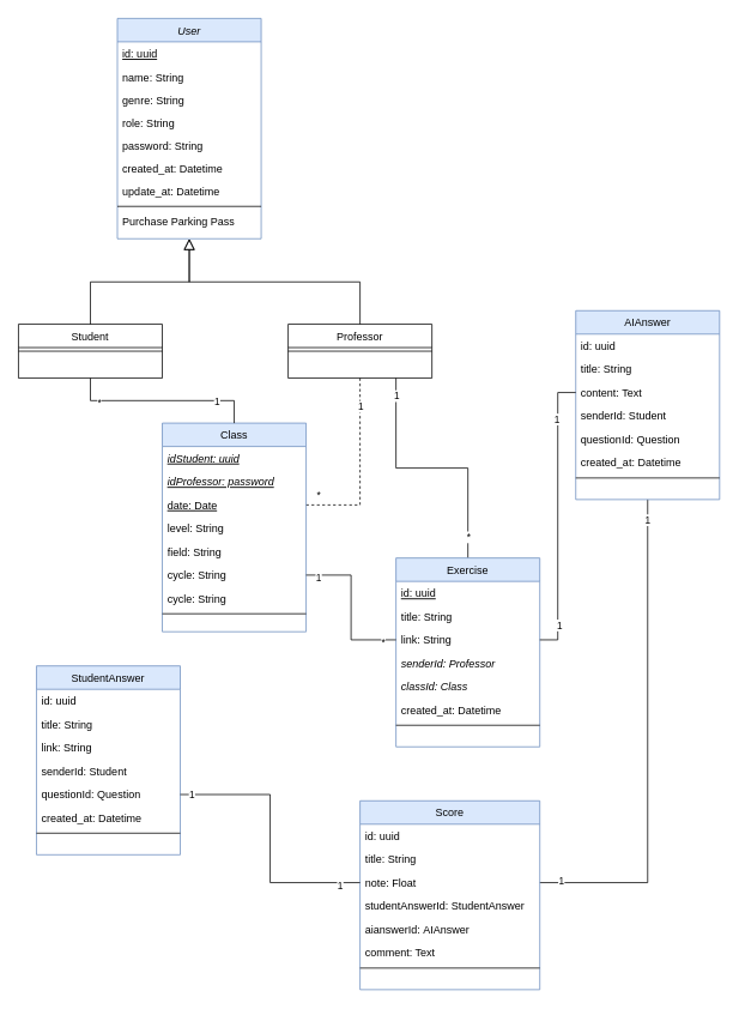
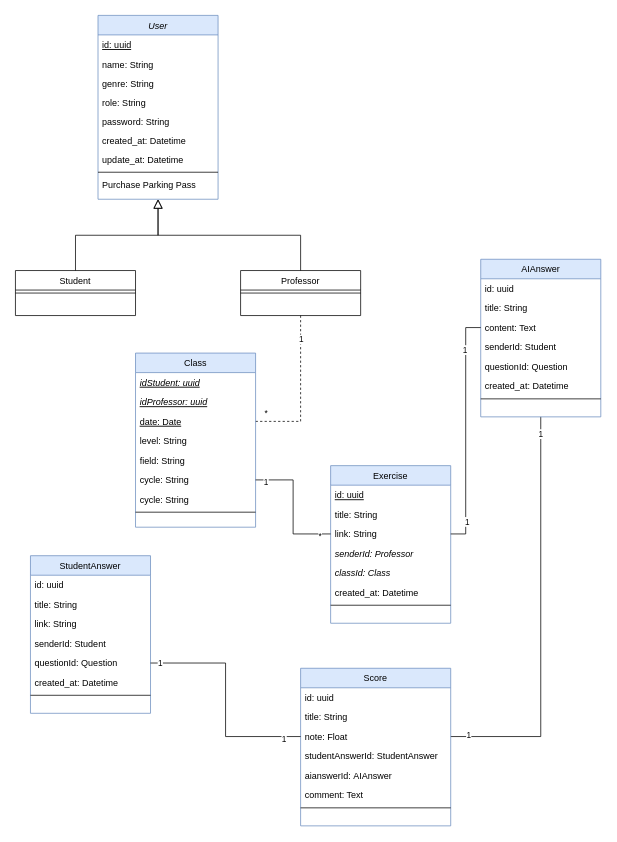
  <mxCell id="0" />
  <mxCell id="1" parent="0" />
  <mxCell id="2" value="User" style="swimlane;fontStyle=2;align=center;verticalAlign=top;childLayout=stackLayout;horizontal=1;startSize=26;horizontalStack=0;resizeParent=1;resizeLast=0;collapsible=1;marginBottom=0;rounded=0;shadow=0;strokeWidth=1;fillColor=#dae8fc;strokeColor=#6c8ebf;" parent="1" vertex="1"><mxGeometry x="130" y="20" width="160" height="245" as="geometry"><mxRectangle x="230" y="140" width="160" height="26" as="alternateBounds" /></mxGeometry></mxCell>
  <mxCell id="3" value="id: uuid" style="text;align=left;verticalAlign=top;spacingLeft=4;spacingRight=4;overflow=hidden;rotatable=0;points=[[0,0.5],[1,0.5]];portConstraint=eastwest;fontStyle=4" parent="2" vertex="1"><mxGeometry y="26" width="160" height="26" as="geometry" /></mxCell>
  <mxCell id="4" value="name: String" style="text;align=left;verticalAlign=top;spacingLeft=4;spacingRight=4;overflow=hidden;rotatable=0;points=[[0,0.5],[1,0.5]];portConstraint=eastwest;" parent="2" vertex="1"><mxGeometry y="52" width="160" height="26" as="geometry" /></mxCell>
  <mxCell id="5" value="genre: String" style="text;align=left;verticalAlign=top;spacingLeft=4;spacingRight=4;overflow=hidden;rotatable=0;points=[[0,0.5],[1,0.5]];portConstraint=eastwest;rounded=0;shadow=0;html=0;" parent="2" vertex="1"><mxGeometry y="78" width="160" height="25" as="geometry" /></mxCell>
  <mxCell id="6" value="role: String" style="text;align=left;verticalAlign=top;spacingLeft=4;spacingRight=4;overflow=hidden;rotatable=0;points=[[0,0.5],[1,0.5]];portConstraint=eastwest;rounded=0;shadow=0;html=0;" parent="2" vertex="1"><mxGeometry y="103" width="160" height="25" as="geometry" /></mxCell>
  <mxCell id="7" value="password: String" style="text;align=left;verticalAlign=top;spacingLeft=4;spacingRight=4;overflow=hidden;rotatable=0;points=[[0,0.5],[1,0.5]];portConstraint=eastwest;rounded=0;shadow=0;html=0;" parent="2" vertex="1"><mxGeometry y="128" width="160" height="26" as="geometry" /></mxCell>
  <mxCell id="8" value="created_at: Datetime" style="text;align=left;verticalAlign=top;spacingLeft=4;spacingRight=4;overflow=hidden;rotatable=0;points=[[0,0.5],[1,0.5]];portConstraint=eastwest;rounded=0;shadow=0;html=0;" parent="2" vertex="1"><mxGeometry y="154" width="160" height="25" as="geometry" /></mxCell>
  <mxCell id="9" value="update_at: Datetime" style="text;align=left;verticalAlign=top;spacingLeft=4;spacingRight=4;overflow=hidden;rotatable=0;points=[[0,0.5],[1,0.5]];portConstraint=eastwest;rounded=0;shadow=0;html=0;" parent="2" vertex="1"><mxGeometry y="179" width="160" height="26" as="geometry" /></mxCell>
  <mxCell id="10" value="" style="line;html=1;strokeWidth=1;align=left;verticalAlign=middle;spacingTop=-1;spacingLeft=3;spacingRight=3;rotatable=0;labelPosition=right;points=[];portConstraint=eastwest;" parent="2" vertex="1"><mxGeometry y="205" width="160" height="8" as="geometry" /></mxCell>
  <mxCell id="11" value="Purchase Parking Pass" style="text;align=left;verticalAlign=top;spacingLeft=4;spacingRight=4;overflow=hidden;rotatable=0;points=[[0,0.5],[1,0.5]];portConstraint=eastwest;" parent="2" vertex="1"><mxGeometry y="213" width="160" height="26" as="geometry" /></mxCell>
  <mxCell id="12" value="Student" style="swimlane;fontStyle=0;align=center;verticalAlign=top;childLayout=stackLayout;horizontal=1;startSize=26;horizontalStack=0;resizeParent=1;resizeLast=0;collapsible=1;marginBottom=0;rounded=0;shadow=0;strokeWidth=1;" parent="1" vertex="1"><mxGeometry x="20" y="360" width="160" height="60" as="geometry"><mxRectangle x="130" y="380" width="160" height="26" as="alternateBounds" /></mxGeometry></mxCell>
  <mxCell id="13" value="" style="line;html=1;strokeWidth=1;align=left;verticalAlign=middle;spacingTop=-1;spacingLeft=3;spacingRight=3;rotatable=0;labelPosition=right;points=[];portConstraint=eastwest;" parent="12" vertex="1"><mxGeometry y="26" width="160" height="8" as="geometry" /></mxCell>
  <mxCell id="14" value="" style="endArrow=block;endSize=10;endFill=0;shadow=0;strokeWidth=1;rounded=0;curved=0;edgeStyle=elbowEdgeStyle;elbow=vertical;" parent="1" source="12" target="2" edge="1"><mxGeometry width="160" relative="1" as="geometry"><mxPoint x="200" y="173" as="sourcePoint" /><mxPoint x="200" y="173" as="targetPoint" /></mxGeometry></mxCell>
  <mxCell id="15" style="edgeStyle=orthogonalEdgeStyle;rounded=0;orthogonalLoop=1;jettySize=auto;html=1;exitX=0.5;exitY=1;exitDx=0;exitDy=0;entryX=1;entryY=0.5;entryDx=0;entryDy=0;endArrow=none;startFill=0;dashed=1;" parent="1" source="21" target="27" edge="1"><mxGeometry relative="1" as="geometry" /></mxCell>
  <mxCell id="16" value="*" style="edgeLabel;html=1;align=center;verticalAlign=middle;resizable=0;points=[];" parent="15" vertex="1" connectable="0"><mxGeometry x="0.688" y="1" relative="1" as="geometry"><mxPoint x="-18" y="-12" as="offset" /></mxGeometry></mxCell>
  <mxCell id="17" value="1" style="edgeLabel;html=1;align=center;verticalAlign=middle;resizable=0;points=[];" parent="15" vertex="1" connectable="0"><mxGeometry x="-0.688" relative="1" as="geometry"><mxPoint as="offset" /></mxGeometry></mxCell>
- <mxCell id="18" style="edgeStyle=orthogonalEdgeStyle;rounded=0;orthogonalLoop=1;jettySize=auto;html=1;exitX=0.75;exitY=1;exitDx=0;exitDy=0;endArrow=none;startFill=0;" parent="1" source="21" target="33" edge="1"><mxGeometry relative="1" as="geometry" /></mxCell>
- <mxCell id="19" value="1" style="edgeLabel;html=1;align=center;verticalAlign=middle;resizable=0;points=[];" parent="18" vertex="1" connectable="0"><mxGeometry x="-0.861" relative="1" as="geometry"><mxPoint as="offset" /></mxGeometry></mxCell>
- <mxCell id="20" value="*" style="edgeLabel;html=1;align=center;verticalAlign=middle;resizable=0;points=[];" parent="18" vertex="1" connectable="0"><mxGeometry x="0.828" relative="1" as="geometry"><mxPoint as="offset" /></mxGeometry></mxCell>
  <mxCell id="21" value="Professor" style="swimlane;fontStyle=0;align=center;verticalAlign=top;childLayout=stackLayout;horizontal=1;startSize=26;horizontalStack=0;resizeParent=1;resizeLast=0;collapsible=1;marginBottom=0;rounded=0;shadow=0;strokeWidth=1;" parent="1" vertex="1"><mxGeometry x="320" y="360" width="160" height="60" as="geometry"><mxRectangle x="340" y="380" width="170" height="26" as="alternateBounds" /></mxGeometry></mxCell>
  <mxCell id="22" value="" style="line;html=1;strokeWidth=1;align=left;verticalAlign=middle;spacingTop=-1;spacingLeft=3;spacingRight=3;rotatable=0;labelPosition=right;points=[];portConstraint=eastwest;" parent="21" vertex="1"><mxGeometry y="26" width="160" height="8" as="geometry" /></mxCell>
  <mxCell id="23" value="" style="endArrow=block;endSize=10;endFill=0;shadow=0;strokeWidth=1;rounded=0;curved=0;edgeStyle=elbowEdgeStyle;elbow=vertical;" parent="1" source="21" target="2" edge="1"><mxGeometry width="160" relative="1" as="geometry"><mxPoint x="210" y="343" as="sourcePoint" /><mxPoint x="310" y="241" as="targetPoint" /></mxGeometry></mxCell>
  <mxCell id="24" value="Class" style="swimlane;fontStyle=0;align=center;verticalAlign=top;childLayout=stackLayout;horizontal=1;startSize=26;horizontalStack=0;resizeParent=1;resizeLast=0;collapsible=1;marginBottom=0;rounded=0;shadow=0;strokeWidth=1;fillColor=#dae8fc;strokeColor=#6c8ebf;" parent="1" vertex="1"><mxGeometry x="180" y="470" width="160" height="232" as="geometry"><mxRectangle x="130" y="380" width="160" height="26" as="alternateBounds" /></mxGeometry></mxCell>
  <mxCell id="25" value="idStudent: uuid" style="text;align=left;verticalAlign=top;spacingLeft=4;spacingRight=4;overflow=hidden;rotatable=0;points=[[0,0.5],[1,0.5]];portConstraint=eastwest;fontStyle=6" parent="24" vertex="1"><mxGeometry y="26" width="160" height="26" as="geometry" /></mxCell>
- <mxCell id="26" value="idProfessor: password" style="text;align=left;verticalAlign=top;spacingLeft=4;spacingRight=4;overflow=hidden;rotatable=0;points=[[0,0.5],[1,0.5]];portConstraint=eastwest;fontStyle=6" parent="24" vertex="1"><mxGeometry y="52" width="160" height="26" as="geometry" /></mxCell>
+ <mxCell id="26" value="idProfessor: uuid" style="text;align=left;verticalAlign=top;spacingLeft=4;spacingRight=4;overflow=hidden;rotatable=0;points=[[0,0.5],[1,0.5]];portConstraint=eastwest;fontStyle=6" parent="24" vertex="1"><mxGeometry y="52" width="160" height="26" as="geometry" /></mxCell>
  <mxCell id="27" value="date: Date" style="text;align=left;verticalAlign=top;spacingLeft=4;spacingRight=4;overflow=hidden;rotatable=0;points=[[0,0.5],[1,0.5]];portConstraint=eastwest;fontStyle=4" parent="24" vertex="1"><mxGeometry y="78" width="160" height="26" as="geometry" /></mxCell>
  <mxCell id="28" value="level: String" style="text;align=left;verticalAlign=top;spacingLeft=4;spacingRight=4;overflow=hidden;rotatable=0;points=[[0,0.5],[1,0.5]];portConstraint=eastwest;" parent="24" vertex="1"><mxGeometry y="104" width="160" height="26" as="geometry" /></mxCell>
  <mxCell id="29" value="field: String" style="text;align=left;verticalAlign=top;spacingLeft=4;spacingRight=4;overflow=hidden;rotatable=0;points=[[0,0.5],[1,0.5]];portConstraint=eastwest;" parent="24" vertex="1"><mxGeometry y="130" width="160" height="26" as="geometry" /></mxCell>
  <mxCell id="30" value="cycle: String" style="text;align=left;verticalAlign=top;spacingLeft=4;spacingRight=4;overflow=hidden;rotatable=0;points=[[0,0.5],[1,0.5]];portConstraint=eastwest;rounded=0;shadow=0;html=0;" parent="24" vertex="1"><mxGeometry y="156" width="160" height="26" as="geometry" /></mxCell>
  <mxCell id="31" value="cycle: String" style="text;align=left;verticalAlign=top;spacingLeft=4;spacingRight=4;overflow=hidden;rotatable=0;points=[[0,0.5],[1,0.5]];portConstraint=eastwest;rounded=0;shadow=0;html=0;" parent="24" vertex="1"><mxGeometry y="182" width="160" height="26" as="geometry" /></mxCell>
  <mxCell id="32" value="" style="line;html=1;strokeWidth=1;align=left;verticalAlign=middle;spacingTop=-1;spacingLeft=3;spacingRight=3;rotatable=0;labelPosition=right;points=[];portConstraint=eastwest;" parent="24" vertex="1"><mxGeometry y="208" width="160" height="8" as="geometry" /></mxCell>
  <mxCell id="33" value="Exercise" style="swimlane;fontStyle=0;align=center;verticalAlign=top;childLayout=stackLayout;horizontal=1;startSize=26;horizontalStack=0;resizeParent=1;resizeLast=0;collapsible=1;marginBottom=0;rounded=0;shadow=0;strokeWidth=1;fillColor=#dae8fc;strokeColor=#6c8ebf;" parent="1" vertex="1"><mxGeometry x="440" y="620" width="160" height="210" as="geometry"><mxRectangle x="550" y="140" width="160" height="26" as="alternateBounds" /></mxGeometry></mxCell>
  <mxCell id="34" value="id: uuid" style="text;align=left;verticalAlign=top;spacingLeft=4;spacingRight=4;overflow=hidden;rotatable=0;points=[[0,0.5],[1,0.5]];portConstraint=eastwest;fontStyle=4" parent="33" vertex="1"><mxGeometry y="26" width="160" height="26" as="geometry" /></mxCell>
  <mxCell id="35" value="title: String" style="text;align=left;verticalAlign=top;spacingLeft=4;spacingRight=4;overflow=hidden;rotatable=0;points=[[0,0.5],[1,0.5]];portConstraint=eastwest;rounded=0;shadow=0;html=0;" parent="33" vertex="1"><mxGeometry y="52" width="160" height="26" as="geometry" /></mxCell>
  <mxCell id="36" value="link: String" style="text;align=left;verticalAlign=top;spacingLeft=4;spacingRight=4;overflow=hidden;rotatable=0;points=[[0,0.5],[1,0.5]];portConstraint=eastwest;rounded=0;shadow=0;html=0;" parent="33" vertex="1"><mxGeometry y="78" width="160" height="26" as="geometry" /></mxCell>
  <mxCell id="37" value="senderId: Professor" style="text;align=left;verticalAlign=top;spacingLeft=4;spacingRight=4;overflow=hidden;rotatable=0;points=[[0,0.5],[1,0.5]];portConstraint=eastwest;rounded=0;shadow=0;html=0;fontStyle=2" parent="33" vertex="1"><mxGeometry y="104" width="160" height="26" as="geometry" /></mxCell>
  <mxCell id="38" value="classId: Class" style="text;align=left;verticalAlign=top;spacingLeft=4;spacingRight=4;overflow=hidden;rotatable=0;points=[[0,0.5],[1,0.5]];portConstraint=eastwest;rounded=0;shadow=0;html=0;fontStyle=2" parent="33" vertex="1"><mxGeometry y="130" width="160" height="26" as="geometry" /></mxCell>
  <mxCell id="39" value="created_at: Datetime" style="text;align=left;verticalAlign=top;spacingLeft=4;spacingRight=4;overflow=hidden;rotatable=0;points=[[0,0.5],[1,0.5]];portConstraint=eastwest;rounded=0;shadow=0;html=0;" parent="33" vertex="1"><mxGeometry y="156" width="160" height="26" as="geometry" /></mxCell>
  <mxCell id="40" value="" style="line;html=1;strokeWidth=1;align=left;verticalAlign=middle;spacingTop=-1;spacingLeft=3;spacingRight=3;rotatable=0;labelPosition=right;points=[];portConstraint=eastwest;" parent="33" vertex="1"><mxGeometry y="182" width="160" height="8" as="geometry" /></mxCell>
- <mxCell id="41" style="edgeStyle=orthogonalEdgeStyle;rounded=0;orthogonalLoop=1;jettySize=auto;html=1;entryX=0.5;entryY=1;entryDx=0;entryDy=0;endArrow=none;startFill=0;exitX=0.5;exitY=0;exitDx=0;exitDy=0;" parent="1" source="24" target="12" edge="1"><mxGeometry relative="1" as="geometry"><mxPoint x="179" y="660" as="sourcePoint" /><mxPoint x="178.72" y="568.598" as="targetPoint" /></mxGeometry></mxCell>
- <mxCell id="42" value="1" style="edgeLabel;html=1;align=center;verticalAlign=middle;resizable=0;points=[];" parent="41" vertex="1" connectable="0"><mxGeometry x="-0.573" relative="1" as="geometry"><mxPoint as="offset" /></mxGeometry></mxCell>
- <mxCell id="43" value="*" style="edgeLabel;html=1;align=center;verticalAlign=middle;resizable=0;points=[];" parent="41" vertex="1" connectable="0"><mxGeometry x="0.68" y="2" relative="1" as="geometry"><mxPoint as="offset" /></mxGeometry></mxCell>
  <mxCell id="44" value="StudentAnswer" style="swimlane;fontStyle=0;align=center;verticalAlign=top;childLayout=stackLayout;horizontal=1;startSize=26;horizontalStack=0;resizeParent=1;resizeLast=0;collapsible=1;marginBottom=0;rounded=0;shadow=0;strokeWidth=1;fillColor=#dae8fc;strokeColor=#6c8ebf;" parent="1" vertex="1"><mxGeometry x="40" y="740" width="160" height="210" as="geometry"><mxRectangle x="550" y="140" width="160" height="26" as="alternateBounds" /></mxGeometry></mxCell>
  <mxCell id="45" value="id: uuid" style="text;align=left;verticalAlign=top;spacingLeft=4;spacingRight=4;overflow=hidden;rotatable=0;points=[[0,0.5],[1,0.5]];portConstraint=eastwest;" parent="44" vertex="1"><mxGeometry y="26" width="160" height="26" as="geometry" /></mxCell>
  <mxCell id="46" value="title: String" style="text;align=left;verticalAlign=top;spacingLeft=4;spacingRight=4;overflow=hidden;rotatable=0;points=[[0,0.5],[1,0.5]];portConstraint=eastwest;rounded=0;shadow=0;html=0;" parent="44" vertex="1"><mxGeometry y="52" width="160" height="26" as="geometry" /></mxCell>
  <mxCell id="47" value="link: String" style="text;align=left;verticalAlign=top;spacingLeft=4;spacingRight=4;overflow=hidden;rotatable=0;points=[[0,0.5],[1,0.5]];portConstraint=eastwest;rounded=0;shadow=0;html=0;" parent="44" vertex="1"><mxGeometry y="78" width="160" height="26" as="geometry" /></mxCell>
  <mxCell id="48" value="senderId: Student" style="text;align=left;verticalAlign=top;spacingLeft=4;spacingRight=4;overflow=hidden;rotatable=0;points=[[0,0.5],[1,0.5]];portConstraint=eastwest;rounded=0;shadow=0;html=0;" parent="44" vertex="1"><mxGeometry y="104" width="160" height="26" as="geometry" /></mxCell>
  <mxCell id="49" value="questionId: Question" style="text;align=left;verticalAlign=top;spacingLeft=4;spacingRight=4;overflow=hidden;rotatable=0;points=[[0,0.5],[1,0.5]];portConstraint=eastwest;rounded=0;shadow=0;html=0;" parent="44" vertex="1"><mxGeometry y="130" width="160" height="26" as="geometry" /></mxCell>
  <mxCell id="50" value="created_at: Datetime" style="text;align=left;verticalAlign=top;spacingLeft=4;spacingRight=4;overflow=hidden;rotatable=0;points=[[0,0.5],[1,0.5]];portConstraint=eastwest;rounded=0;shadow=0;html=0;" parent="44" vertex="1"><mxGeometry y="156" width="160" height="26" as="geometry" /></mxCell>
  <mxCell id="51" value="" style="line;html=1;strokeWidth=1;align=left;verticalAlign=middle;spacingTop=-1;spacingLeft=3;spacingRight=3;rotatable=0;labelPosition=right;points=[];portConstraint=eastwest;" parent="44" vertex="1"><mxGeometry y="182" width="160" height="8" as="geometry" /></mxCell>
  <mxCell id="52" style="edgeStyle=orthogonalEdgeStyle;rounded=0;orthogonalLoop=1;jettySize=auto;html=1;exitX=0;exitY=0.5;exitDx=0;exitDy=0;entryX=1;entryY=0.5;entryDx=0;entryDy=0;endArrow=none;startFill=0;" parent="1" source="36" target="30" edge="1"><mxGeometry relative="1" as="geometry"><mxPoint x="430" y="857" as="sourcePoint" /></mxGeometry></mxCell>
  <mxCell id="53" value="*" style="edgeLabel;html=1;align=center;verticalAlign=middle;resizable=0;points=[];" parent="52" vertex="1" connectable="0"><mxGeometry x="-0.822" y="2" relative="1" as="geometry"><mxPoint as="offset" /></mxGeometry></mxCell>
  <mxCell id="54" value="1" style="edgeLabel;html=1;align=center;verticalAlign=middle;resizable=0;points=[];" parent="52" vertex="1" connectable="0"><mxGeometry x="0.844" y="2" relative="1" as="geometry"><mxPoint as="offset" /></mxGeometry></mxCell>
  <mxCell id="55" style="edgeStyle=orthogonalEdgeStyle;rounded=0;orthogonalLoop=1;jettySize=auto;html=1;exitX=0.5;exitY=1;exitDx=0;exitDy=0;entryX=1;entryY=0.5;entryDx=0;entryDy=0;endArrow=none;startFill=0;" parent="1" source="58" target="72" edge="1"><mxGeometry relative="1" as="geometry" /></mxCell>
  <mxCell id="56" value="1" style="edgeLabel;html=1;align=center;verticalAlign=middle;resizable=0;points=[];" parent="55" vertex="1" connectable="0"><mxGeometry x="0.917" y="-2" relative="1" as="geometry"><mxPoint as="offset" /></mxGeometry></mxCell>
  <mxCell id="57" value="1" style="edgeLabel;html=1;align=center;verticalAlign=middle;resizable=0;points=[];" parent="55" vertex="1" connectable="0"><mxGeometry x="-0.918" y="-1" relative="1" as="geometry"><mxPoint as="offset" /></mxGeometry></mxCell>
  <mxCell id="58" value="AIAnswer" style="swimlane;fontStyle=0;align=center;verticalAlign=top;childLayout=stackLayout;horizontal=1;startSize=26;horizontalStack=0;resizeParent=1;resizeLast=0;collapsible=1;marginBottom=0;rounded=0;shadow=0;strokeWidth=1;fillColor=#dae8fc;strokeColor=#6c8ebf;" parent="1" vertex="1"><mxGeometry x="640" y="345" width="160" height="210" as="geometry"><mxRectangle x="550" y="140" width="160" height="26" as="alternateBounds" /></mxGeometry></mxCell>
  <mxCell id="59" value="id: uuid" style="text;align=left;verticalAlign=top;spacingLeft=4;spacingRight=4;overflow=hidden;rotatable=0;points=[[0,0.5],[1,0.5]];portConstraint=eastwest;" parent="58" vertex="1"><mxGeometry y="26" width="160" height="26" as="geometry" /></mxCell>
  <mxCell id="60" value="title: String" style="text;align=left;verticalAlign=top;spacingLeft=4;spacingRight=4;overflow=hidden;rotatable=0;points=[[0,0.5],[1,0.5]];portConstraint=eastwest;rounded=0;shadow=0;html=0;" parent="58" vertex="1"><mxGeometry y="52" width="160" height="26" as="geometry" /></mxCell>
  <mxCell id="61" value="content: Text" style="text;align=left;verticalAlign=top;spacingLeft=4;spacingRight=4;overflow=hidden;rotatable=0;points=[[0,0.5],[1,0.5]];portConstraint=eastwest;rounded=0;shadow=0;html=0;" parent="58" vertex="1"><mxGeometry y="78" width="160" height="26" as="geometry" /></mxCell>
  <mxCell id="62" value="senderId: Student" style="text;align=left;verticalAlign=top;spacingLeft=4;spacingRight=4;overflow=hidden;rotatable=0;points=[[0,0.5],[1,0.5]];portConstraint=eastwest;rounded=0;shadow=0;html=0;" parent="58" vertex="1"><mxGeometry y="104" width="160" height="26" as="geometry" /></mxCell>
  <mxCell id="63" value="questionId: Question" style="text;align=left;verticalAlign=top;spacingLeft=4;spacingRight=4;overflow=hidden;rotatable=0;points=[[0,0.5],[1,0.5]];portConstraint=eastwest;rounded=0;shadow=0;html=0;" parent="58" vertex="1"><mxGeometry y="130" width="160" height="26" as="geometry" /></mxCell>
  <mxCell id="64" value="created_at: Datetime" style="text;align=left;verticalAlign=top;spacingLeft=4;spacingRight=4;overflow=hidden;rotatable=0;points=[[0,0.5],[1,0.5]];portConstraint=eastwest;rounded=0;shadow=0;html=0;" parent="58" vertex="1"><mxGeometry y="156" width="160" height="26" as="geometry" /></mxCell>
  <mxCell id="65" value="" style="line;html=1;strokeWidth=1;align=left;verticalAlign=middle;spacingTop=-1;spacingLeft=3;spacingRight=3;rotatable=0;labelPosition=right;points=[];portConstraint=eastwest;" parent="58" vertex="1"><mxGeometry y="182" width="160" height="8" as="geometry" /></mxCell>
  <mxCell id="66" style="edgeStyle=orthogonalEdgeStyle;rounded=0;orthogonalLoop=1;jettySize=auto;html=1;exitX=1;exitY=0.5;exitDx=0;exitDy=0;entryX=0;entryY=0.5;entryDx=0;entryDy=0;endArrow=none;startFill=0;" parent="1" source="36" target="61" edge="1"><mxGeometry relative="1" as="geometry" /></mxCell>
  <mxCell id="67" value="1" style="edgeLabel;html=1;align=center;verticalAlign=middle;resizable=0;points=[];" parent="66" vertex="1" connectable="0"><mxGeometry x="0.691" y="2" relative="1" as="geometry"><mxPoint as="offset" /></mxGeometry></mxCell>
  <mxCell id="68" value="1" style="edgeLabel;html=1;align=center;verticalAlign=middle;resizable=0;points=[];" parent="66" vertex="1" connectable="0"><mxGeometry x="-0.764" y="-1" relative="1" as="geometry"><mxPoint as="offset" /></mxGeometry></mxCell>
  <mxCell id="69" value="Score" style="swimlane;fontStyle=0;align=center;verticalAlign=top;childLayout=stackLayout;horizontal=1;startSize=26;horizontalStack=0;resizeParent=1;resizeLast=0;collapsible=1;marginBottom=0;rounded=0;shadow=0;strokeWidth=1;fillColor=#dae8fc;strokeColor=#6c8ebf;" parent="1" vertex="1"><mxGeometry x="400" y="890" width="200" height="210" as="geometry"><mxRectangle x="550" y="140" width="160" height="26" as="alternateBounds" /></mxGeometry></mxCell>
  <mxCell id="70" value="id: uuid" style="text;align=left;verticalAlign=top;spacingLeft=4;spacingRight=4;overflow=hidden;rotatable=0;points=[[0,0.5],[1,0.5]];portConstraint=eastwest;" parent="69" vertex="1"><mxGeometry y="26" width="200" height="26" as="geometry" /></mxCell>
  <mxCell id="71" value="title: String" style="text;align=left;verticalAlign=top;spacingLeft=4;spacingRight=4;overflow=hidden;rotatable=0;points=[[0,0.5],[1,0.5]];portConstraint=eastwest;rounded=0;shadow=0;html=0;" parent="69" vertex="1"><mxGeometry y="52" width="200" height="26" as="geometry" /></mxCell>
  <mxCell id="72" value="note: Float" style="text;align=left;verticalAlign=top;spacingLeft=4;spacingRight=4;overflow=hidden;rotatable=0;points=[[0,0.5],[1,0.5]];portConstraint=eastwest;rounded=0;shadow=0;html=0;" parent="69" vertex="1"><mxGeometry y="78" width="200" height="26" as="geometry" /></mxCell>
  <mxCell id="73" value="studentAnswerId: StudentAnswer" style="text;align=left;verticalAlign=top;spacingLeft=4;spacingRight=4;overflow=hidden;rotatable=0;points=[[0,0.5],[1,0.5]];portConstraint=eastwest;rounded=0;shadow=0;html=0;" parent="69" vertex="1"><mxGeometry y="104" width="200" height="26" as="geometry" /></mxCell>
  <mxCell id="74" value="aianswerId: AIAnswer" style="text;align=left;verticalAlign=top;spacingLeft=4;spacingRight=4;overflow=hidden;rotatable=0;points=[[0,0.5],[1,0.5]];portConstraint=eastwest;rounded=0;shadow=0;html=0;" parent="69" vertex="1"><mxGeometry y="130" width="200" height="26" as="geometry" /></mxCell>
  <mxCell id="75" value="comment: Text" style="text;align=left;verticalAlign=top;spacingLeft=4;spacingRight=4;overflow=hidden;rotatable=0;points=[[0,0.5],[1,0.5]];portConstraint=eastwest;rounded=0;shadow=0;html=0;" parent="69" vertex="1"><mxGeometry y="156" width="200" height="26" as="geometry" /></mxCell>
  <mxCell id="76" value="" style="line;html=1;strokeWidth=1;align=left;verticalAlign=middle;spacingTop=-1;spacingLeft=3;spacingRight=3;rotatable=0;labelPosition=right;points=[];portConstraint=eastwest;" parent="69" vertex="1"><mxGeometry y="182" width="200" height="8" as="geometry" /></mxCell>
  <mxCell id="77" style="edgeStyle=orthogonalEdgeStyle;rounded=0;orthogonalLoop=1;jettySize=auto;html=1;exitX=1;exitY=0.5;exitDx=0;exitDy=0;entryX=0;entryY=0.5;entryDx=0;entryDy=0;endArrow=none;startFill=0;" parent="1" source="49" target="72" edge="1"><mxGeometry relative="1" as="geometry" /></mxCell>
  <mxCell id="78" value="1" style="edgeLabel;html=1;align=center;verticalAlign=middle;resizable=0;points=[];" parent="77" vertex="1" connectable="0"><mxGeometry x="-0.919" y="1" relative="1" as="geometry"><mxPoint as="offset" /></mxGeometry></mxCell>
  <mxCell id="79" value="1" style="edgeLabel;html=1;align=center;verticalAlign=middle;resizable=0;points=[];" parent="77" vertex="1" connectable="0"><mxGeometry x="0.845" y="-3" relative="1" as="geometry"><mxPoint as="offset" /></mxGeometry></mxCell>
